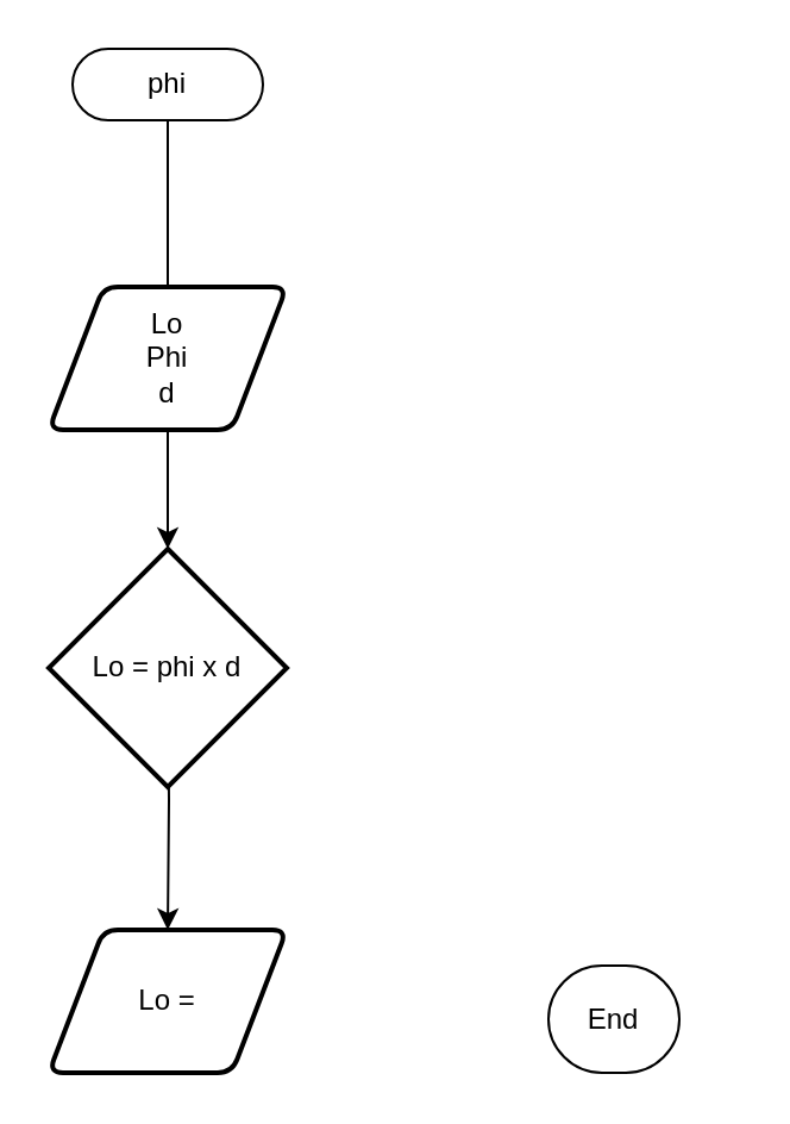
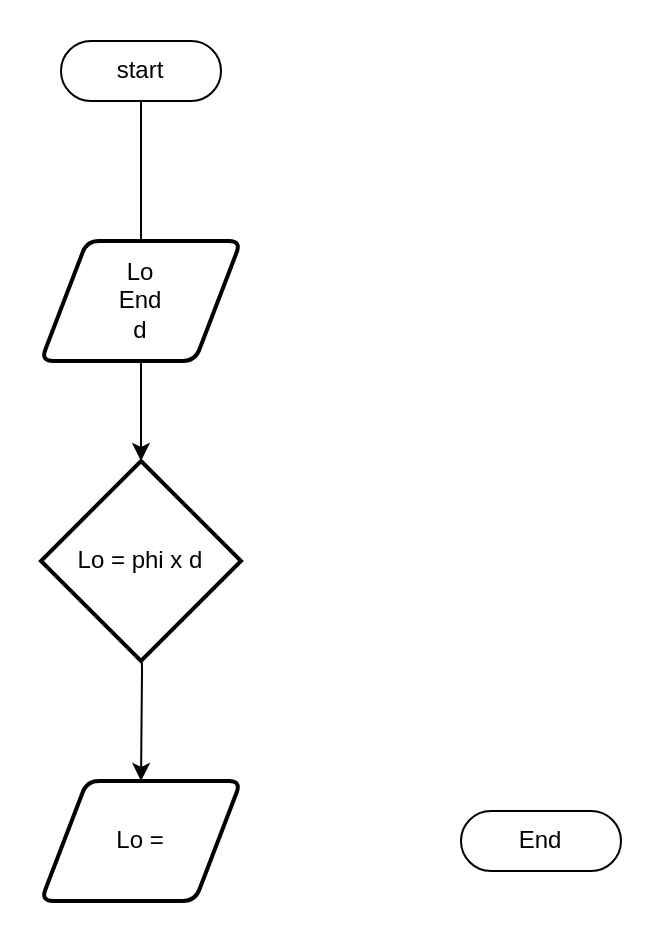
  <mxCell id="0" />
  <mxCell id="1" parent="0" />
  <mxCell id="2" value="" style="edgeStyle=orthogonalEdgeStyle;rounded=0;orthogonalLoop=1;jettySize=auto;html=1;endArrow=none;" edge="1" parent="1" source="3" target="5"><mxGeometry relative="1" as="geometry" /></mxCell>
- <mxCell id="3" value="phi" style="html=1;dashed=0;whiteSpace=wrap;shape=mxgraph.dfd.start" vertex="1" parent="1"><mxGeometry x="30" y="20" width="80" height="30" as="geometry" /></mxCell>
+ <mxCell id="3" value="start" style="html=1;dashed=0;whiteSpace=wrap;shape=mxgraph.dfd.start" vertex="1" parent="1"><mxGeometry x="30" y="20" width="80" height="30" as="geometry" /></mxCell>
  <mxCell id="4" value="" style="edgeStyle=orthogonalEdgeStyle;rounded=0;orthogonalLoop=1;jettySize=auto;html=1;" edge="1" parent="1" source="5"><mxGeometry relative="1" as="geometry"><mxPoint x="70" y="230" as="targetPoint" /></mxGeometry></mxCell>
- <mxCell id="5" value="&lt;div&gt;Lo&lt;/div&gt;&lt;div&gt;Phi&lt;/div&gt;&lt;div&gt;d&lt;br&gt;&lt;/div&gt;" style="shape=parallelogram;html=1;strokeWidth=2;perimeter=parallelogramPerimeter;whiteSpace=wrap;rounded=1;arcSize=12;size=0.23;" vertex="1" parent="1"><mxGeometry x="20" y="120" width="100" height="60" as="geometry" /></mxCell>
+ <mxCell id="5" value="&lt;div&gt;Lo&lt;/div&gt;&lt;div&gt;End&lt;/div&gt;&lt;div&gt;d&lt;br&gt;&lt;/div&gt;" style="shape=parallelogram;html=1;strokeWidth=2;perimeter=parallelogramPerimeter;whiteSpace=wrap;rounded=1;arcSize=12;size=0.23;" vertex="1" parent="1"><mxGeometry x="20" y="120" width="100" height="60" as="geometry" /></mxCell>
  <mxCell id="6" value="" style="edgeStyle=orthogonalEdgeStyle;rounded=0;orthogonalLoop=1;jettySize=auto;html=1;" edge="1" parent="1" target="7"><mxGeometry relative="1" as="geometry"><mxPoint x="70" y="280" as="sourcePoint" /></mxGeometry></mxCell>
  <mxCell id="7" value="Lo =" style="shape=parallelogram;html=1;strokeWidth=2;perimeter=parallelogramPerimeter;whiteSpace=wrap;rounded=1;arcSize=12;size=0.23;" vertex="1" parent="1"><mxGeometry x="20" y="390" width="100" height="60" as="geometry" /></mxCell>
- <mxCell id="8" value="End" style="html=1;dashed=0;whiteSpace=wrap;shape=mxgraph.dfd.start" vertex="1" parent="1"><mxGeometry x="230" y="405" width="55" height="45" as="geometry" /></mxCell>
+ <mxCell id="8" value="End" style="html=1;dashed=0;whiteSpace=wrap;shape=mxgraph.dfd.start" vertex="1" parent="1"><mxGeometry x="230" y="405" width="80" height="30" as="geometry" /></mxCell>
  <mxCell id="9" value="Lo = phi x d" style="strokeWidth=2;html=1;shape=mxgraph.flowchart.decision;whiteSpace=wrap;" vertex="1" parent="1"><mxGeometry x="20" y="230" width="100" height="100" as="geometry" /></mxCell>
